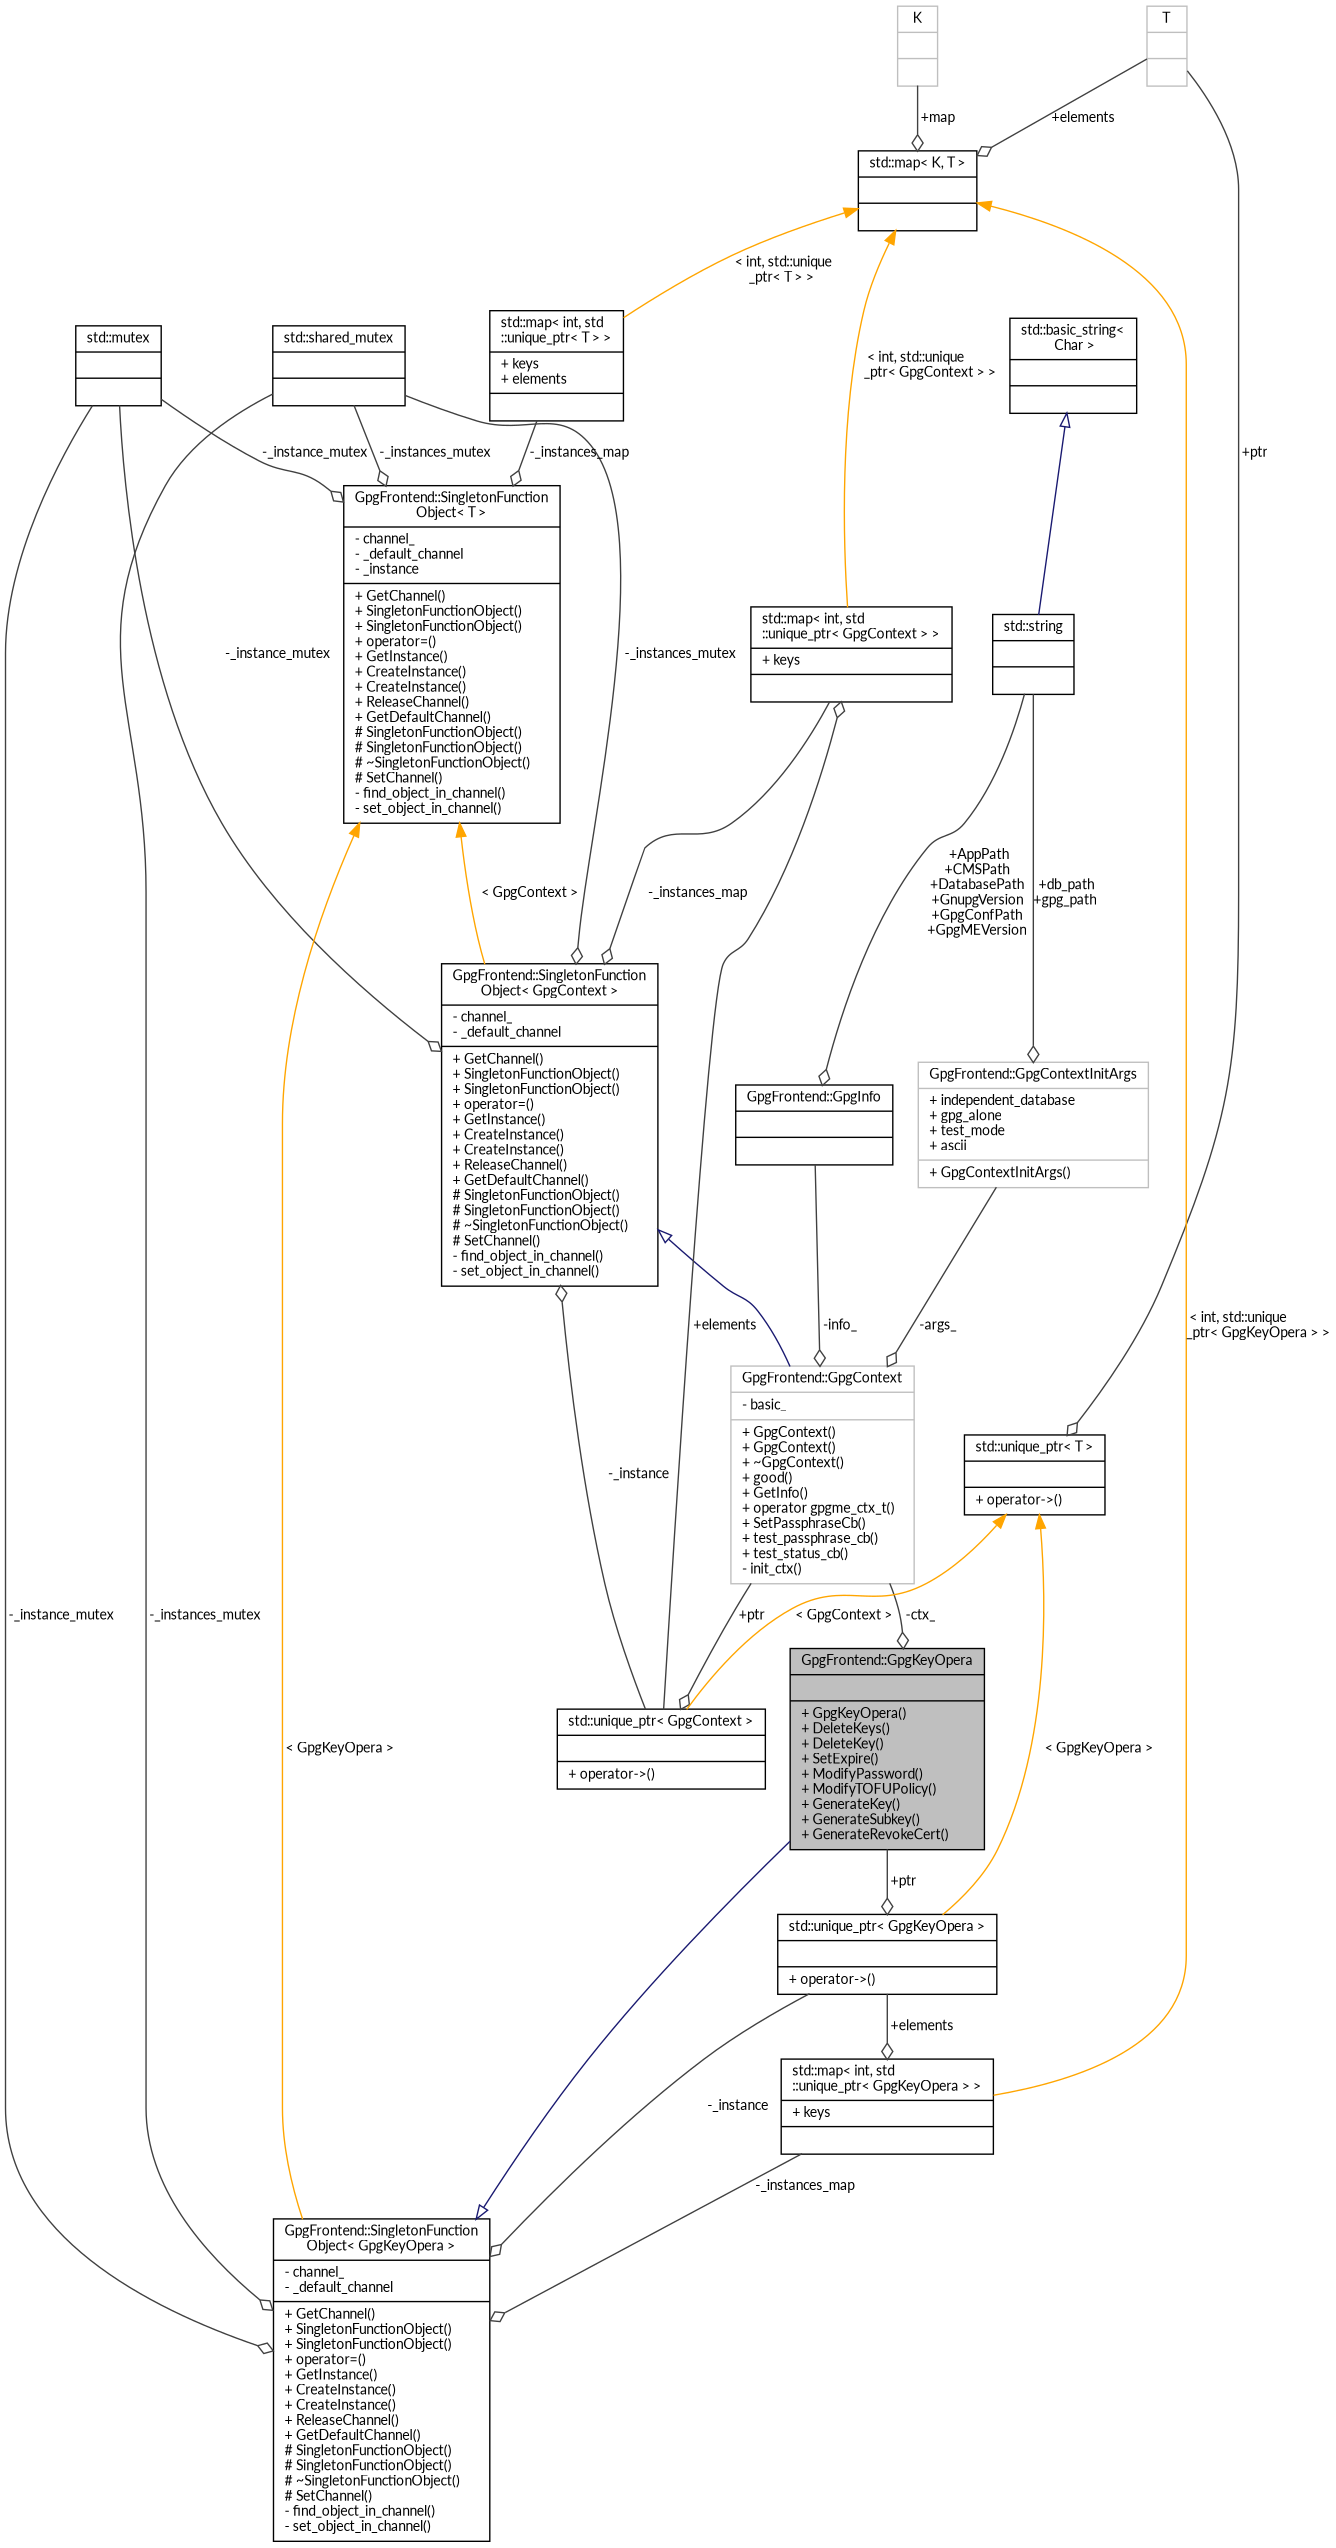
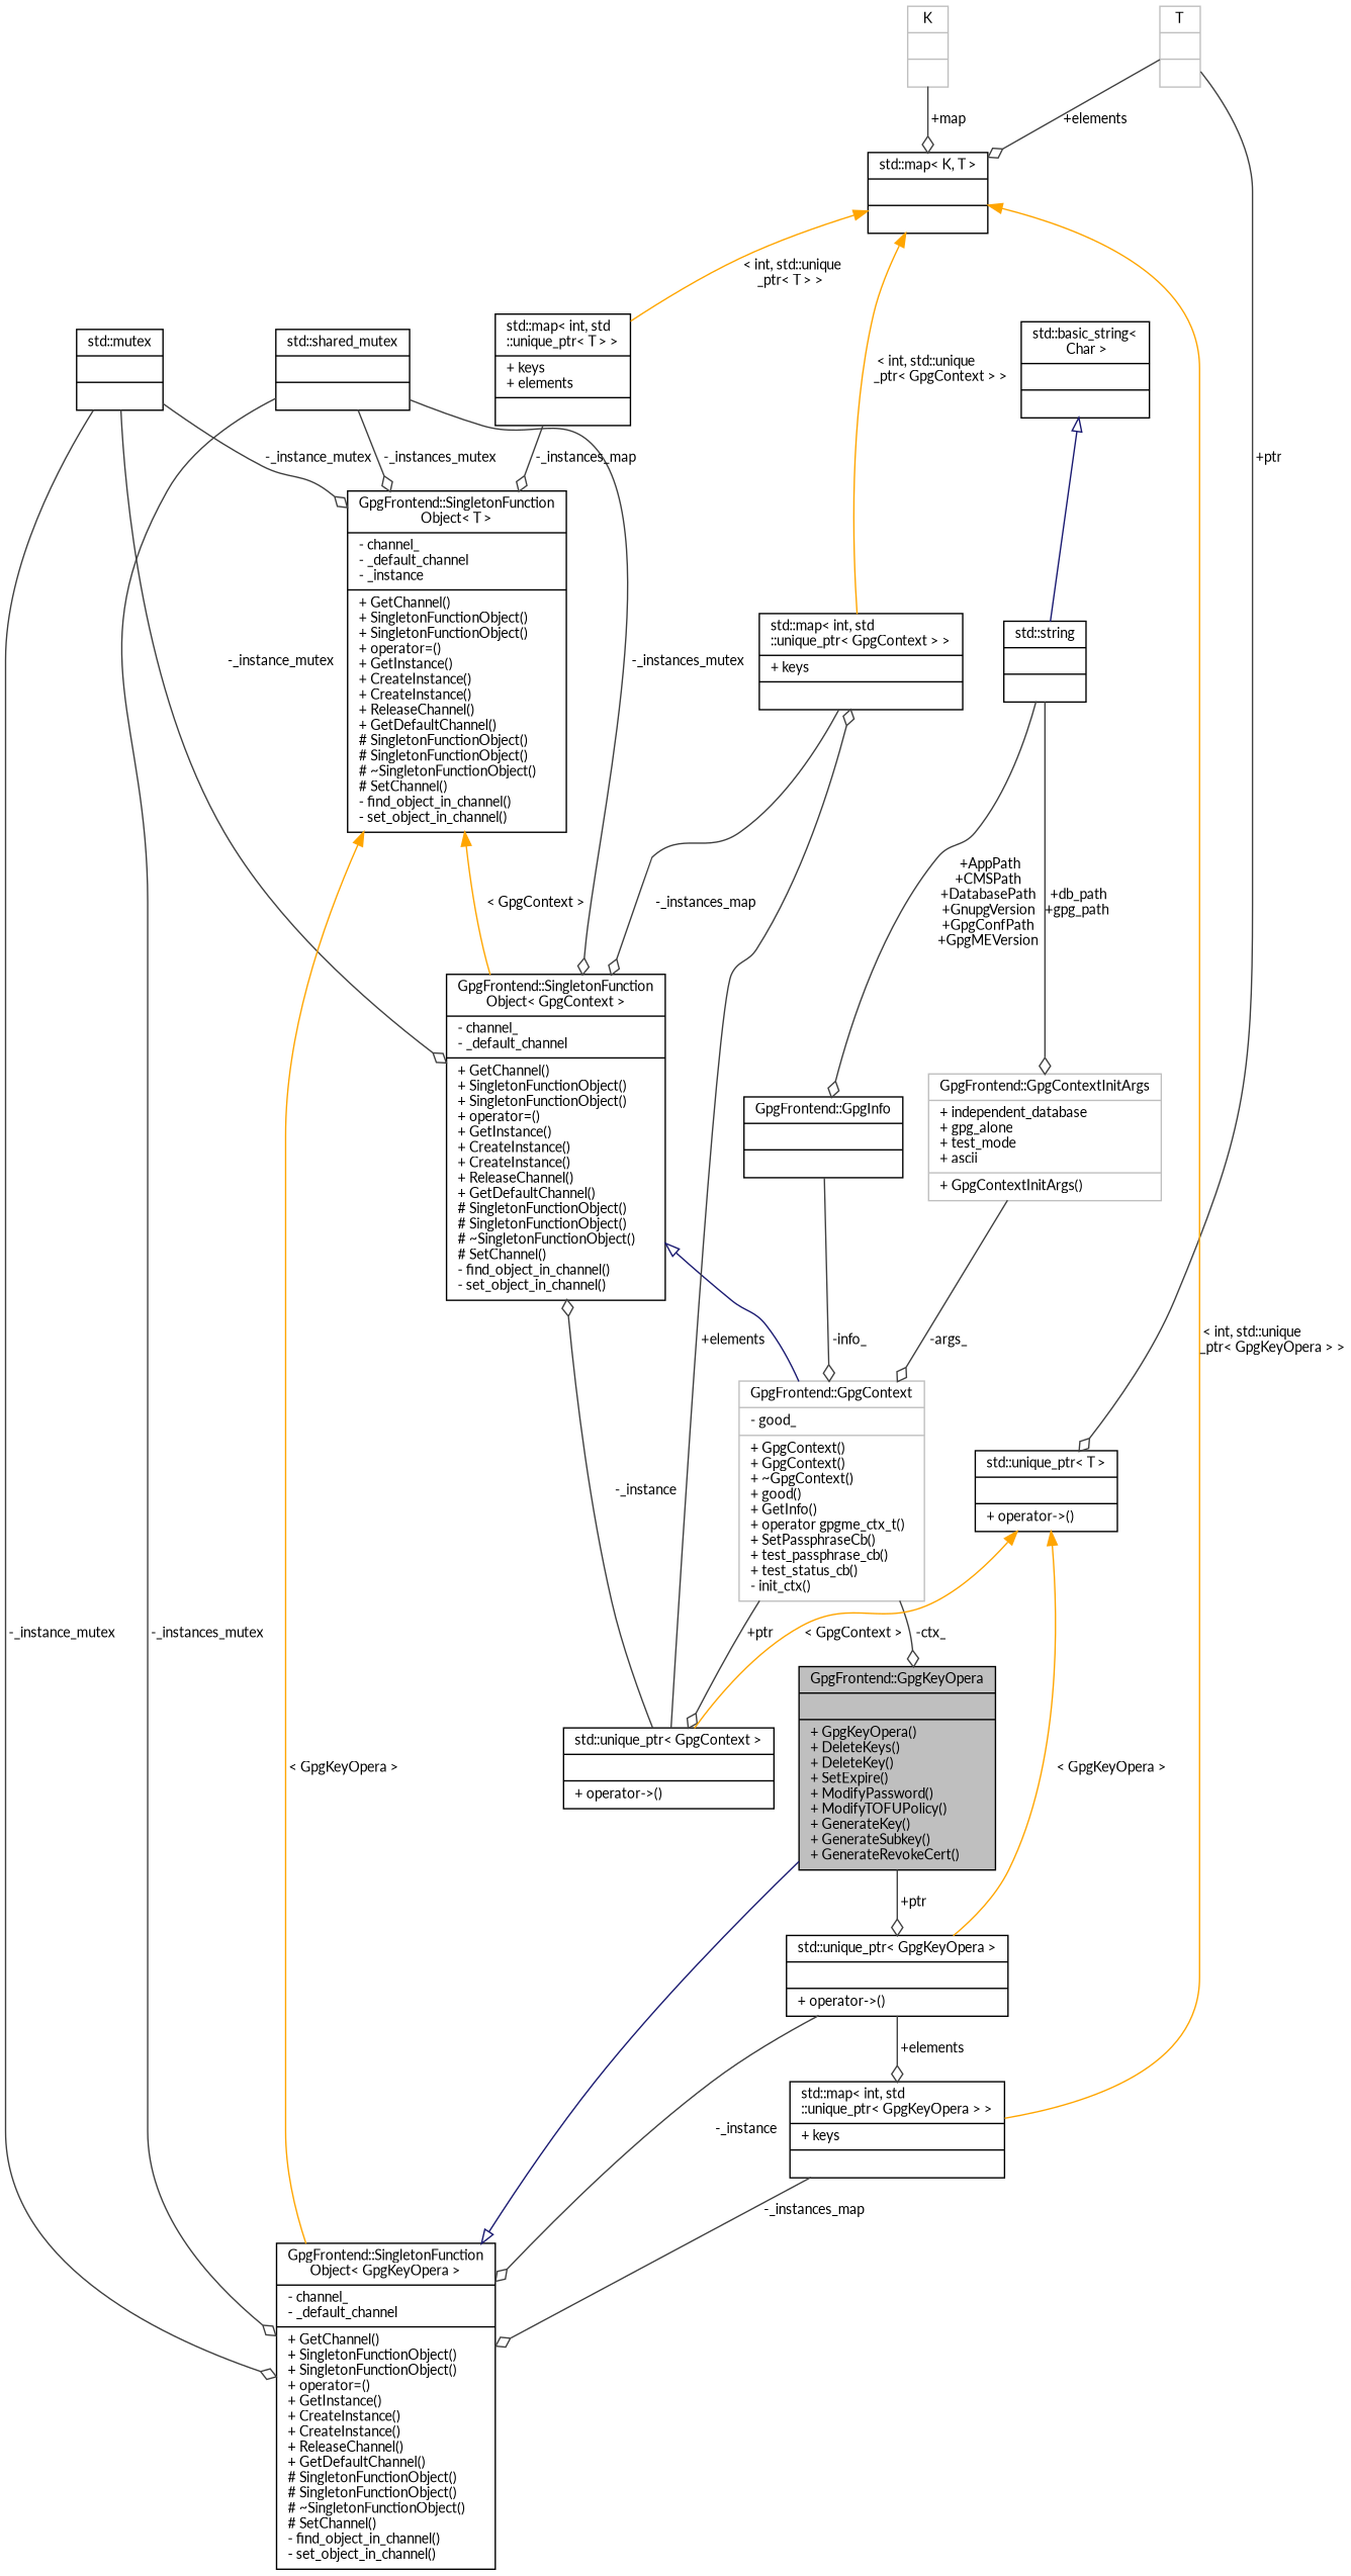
  digraph {
    fontname=Lato
    node [color=black fillcolor=white fontname=Lato fontsize=10 shape=record style=filled]
    edge [arrowhead=odiamond color=grey25 fontname=Lato fontsize=10 labelfontname=Helvetica labelfontsize=10 style=solid]
    n1 [fillcolor=grey75 fontcolor=black height=0.2 label="{GpgFrontend::GpgKeyOpera\n||+ GpgKeyOpera()\l+ DeleteKeys()\l+ DeleteKey()\l+ SetExpire()\l+ ModifyPassword()\l+ ModifyTOFUPolicy()\l+ GenerateKey()\l+ GenerateSubkey()\l+ GenerateRevokeCert()\l}" width=0.4]
    n2 [height=0.2 label="{std::unique_ptr\< GpgKeyOpera \>\n||+ operator-\>()\l}" width=0.4]
    n3 [height=0.2 label="{GpgFrontend::SingletonFunction\lObject\< GpgKeyOpera \>\n|- channel_\l- _default_channel\l|+ GetChannel()\l+ SingletonFunctionObject()\l+ SingletonFunctionObject()\l+ operator=()\l+ GetInstance()\l+ CreateInstance()\l+ CreateInstance()\l+ ReleaseChannel()\l+ GetDefaultChannel()\l# SingletonFunctionObject()\l# SingletonFunctionObject()\l# ~SingletonFunctionObject()\l# SetChannel()\l- find_object_in_channel()\l- set_object_in_channel()\l}" width=0.4]
    n4 [height=0.2 label="{std::map\< int, std\l::unique_ptr\< GpgKeyOpera \> \>\n|+ keys\l|}" width=0.4]
    n5 [height=0.2 label="{std::mutex\n||}" width=0.4]
    n6 [height=0.2 label="{GpgFrontend::SingletonFunction\lObject\< T \>\n|- channel_\l- _default_channel\l- _instance\l|+ GetChannel()\l+ SingletonFunctionObject()\l+ SingletonFunctionObject()\l+ operator=()\l+ GetInstance()\l+ CreateInstance()\l+ CreateInstance()\l+ ReleaseChannel()\l+ GetDefaultChannel()\l# SingletonFunctionObject()\l# SingletonFunctionObject()\l# ~SingletonFunctionObject()\l# SetChannel()\l- find_object_in_channel()\l- set_object_in_channel()\l}" width=0.4]
    n7 [height=0.2 label="{GpgFrontend::SingletonFunction\lObject\< GpgContext \>\n|- channel_\l- _default_channel\l|+ GetChannel()\l+ SingletonFunctionObject()\l+ SingletonFunctionObject()\l+ operator=()\l+ GetInstance()\l+ CreateInstance()\l+ CreateInstance()\l+ ReleaseChannel()\l+ GetDefaultChannel()\l# SingletonFunctionObject()\l# SingletonFunctionObject()\l# ~SingletonFunctionObject()\l# SetChannel()\l- find_object_in_channel()\l- set_object_in_channel()\l}" width=0.4]
-   n8 [color=grey75 height=0.2 label="{GpgFrontend::GpgContext\n|- basic_\l|+ GpgContext()\l+ GpgContext()\l+ ~GpgContext()\l+ good()\l+ GetInfo()\l+ operator gpgme_ctx_t()\l+ SetPassphraseCb()\l+ test_passphrase_cb()\l+ test_status_cb()\l- init_ctx()\l}" width=0.4]
+   n8 [color=grey75 height=0.2 label="{GpgFrontend::GpgContext\n|- good_\l|+ GpgContext()\l+ GpgContext()\l+ ~GpgContext()\l+ good()\l+ GetInfo()\l+ operator gpgme_ctx_t()\l+ SetPassphraseCb()\l+ test_passphrase_cb()\l+ test_status_cb()\l- init_ctx()\l}" width=0.4]
    n9 [height=0.2 label="{std::shared_mutex\n||}" width=0.4]
    n10 [height=0.2 label="{std::unique_ptr\< T \>\n||+ operator-\>()\l}" width=0.4]
    n11 [height=0.2 label="{std::unique_ptr\< GpgContext \>\n||+ operator-\>()\l}" width=0.4]
    n12 [height=0.2 label="{std::map\< int, std\l::unique_ptr\< GpgContext \> \>\n|+ keys\l|}" width=0.4]
    n13 [color=grey75 height=0.2 label="{T\n||}" width=0.4]
    n14 [height=0.2 label="{std::map\< K, T \>\n||}" width=0.4]
    n15 [height=0.2 label="{std::map\< int, std\l::unique_ptr\< T \> \>\n|+ keys\l+ elements\l|}" width=0.4]
    n16 [color=grey75 height=0.2 label="{K\n||}" width=0.4]
    n17 [height=0.2 label="{GpgFrontend::GpgInfo\n||}" width=0.4]
    n18 [height=0.2 label="{std::string\n||}" width=0.4]
    n19 [color=grey75 height=0.2 label="{GpgFrontend::GpgContextInitArgs\n|+ independent_database\l+ gpg_alone\l+ test_mode\l+ ascii\l|+ GpgContextInitArgs()\l}" width=0.4]
    n20 [height=0.2 label="{std::basic_string\<\l Char \>\n||}" width=0.4]
    n1 -> n2 [label=" +ptr"]
    n2 -> n3 [label=" -_instance"]
    n2 -> n4 [label=" +elements"]
    n3 -> n1 [arrowtail=onormal color=midnightblue dir=back arrowhead=""]
    n4 -> n3 [label=" -_instances_map"]
    n5 -> n3 [label=" -_instance_mutex"]
    n5 -> n6 [label=" -_instance_mutex"]
    n5 -> n7 [label=" -_instance_mutex"]
    n6 -> n3 [color=orange dir=back label=" \< GpgKeyOpera \>" arrowhead=""]
    n6 -> n7 [color=orange dir=back label=" \< GpgContext \>" arrowhead=""]
    n7 -> n8 [arrowtail=onormal color=midnightblue dir=back arrowhead=""]
    n8 -> n1 [label=" -ctx_"]
    n8 -> n11 [label=" +ptr"]
    n9 -> n3 [label=" -_instances_mutex"]
    n9 -> n6 [label=" -_instances_mutex"]
    n9 -> n7 [label=" -_instances_mutex"]
    n10 -> n2 [color=orange dir=back label=" \< GpgKeyOpera \>" arrowhead=""]
    n10 -> n11 [color=orange dir=back label=" \< GpgContext \>" arrowhead=""]
    n11 -> n7 [label=" -_instance"]
    n11 -> n12 [label=" +elements"]
    n12 -> n7 [label=" -_instances_map"]
    n13 -> n10 [label=" +ptr"]
    n13 -> n14 [label=" +elements"]
    n14 -> n4 [color=orange dir=back label=" \< int, std::unique\l_ptr\< GpgKeyOpera \> \>" arrowhead=""]
    n14 -> n12 [color=orange dir=back label=" \< int, std::unique\l_ptr\< GpgContext \> \>" arrowhead=""]
    n14 -> n15 [color=orange dir=back label=" \< int, std::unique\l_ptr\< T \> \>" arrowhead=""]
    n15 -> n6 [label=" -_instances_map"]
    n16 -> n14 [label=" +map"]
    n17 -> n8 [label=" -info_"]
    n18 -> n17 [label=" +AppPath\n+CMSPath\n+DatabasePath\n+GnupgVersion\n+GpgConfPath\n+GpgMEVersion"]
    n18 -> n19 [label=" +db_path\n+gpg_path"]
    n19 -> n8 [label=" -args_"]
    n20 -> n18 [arrowtail=onormal color=midnightblue dir=back arrowhead=""]
  }
